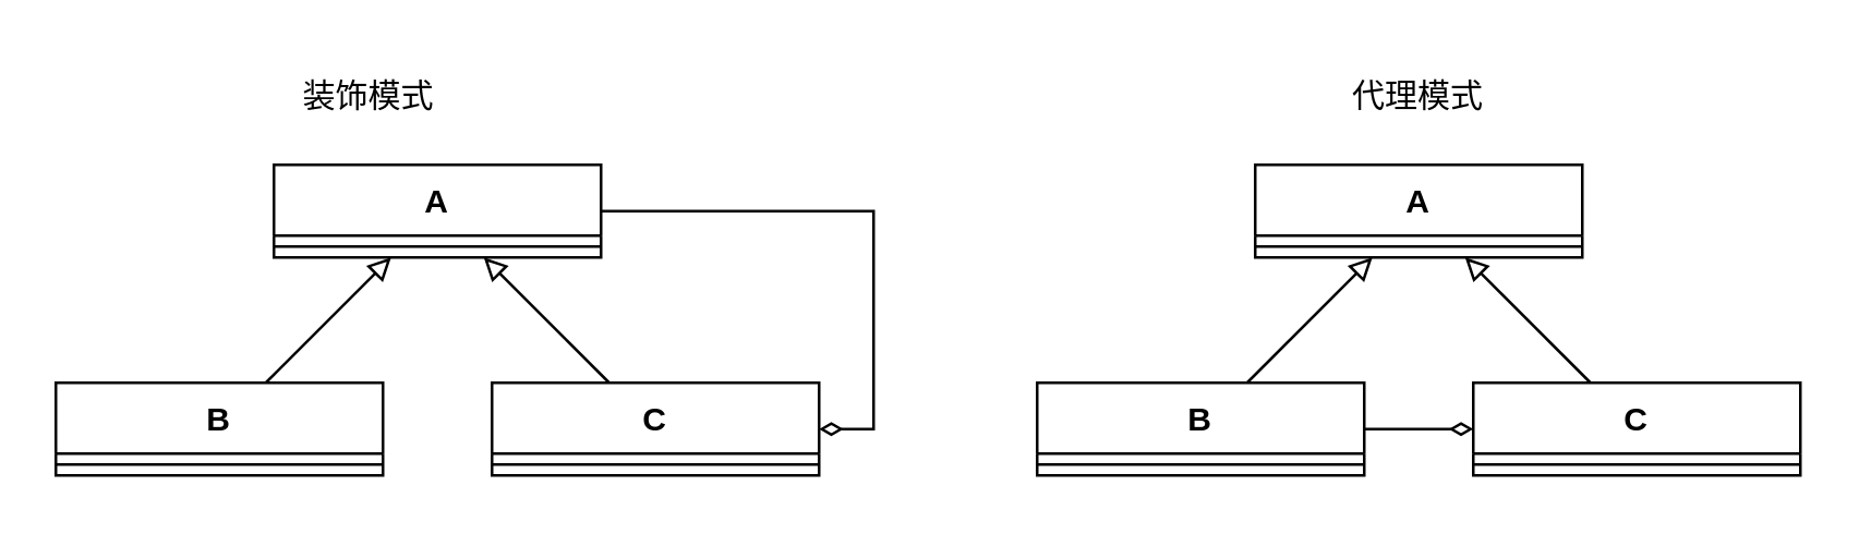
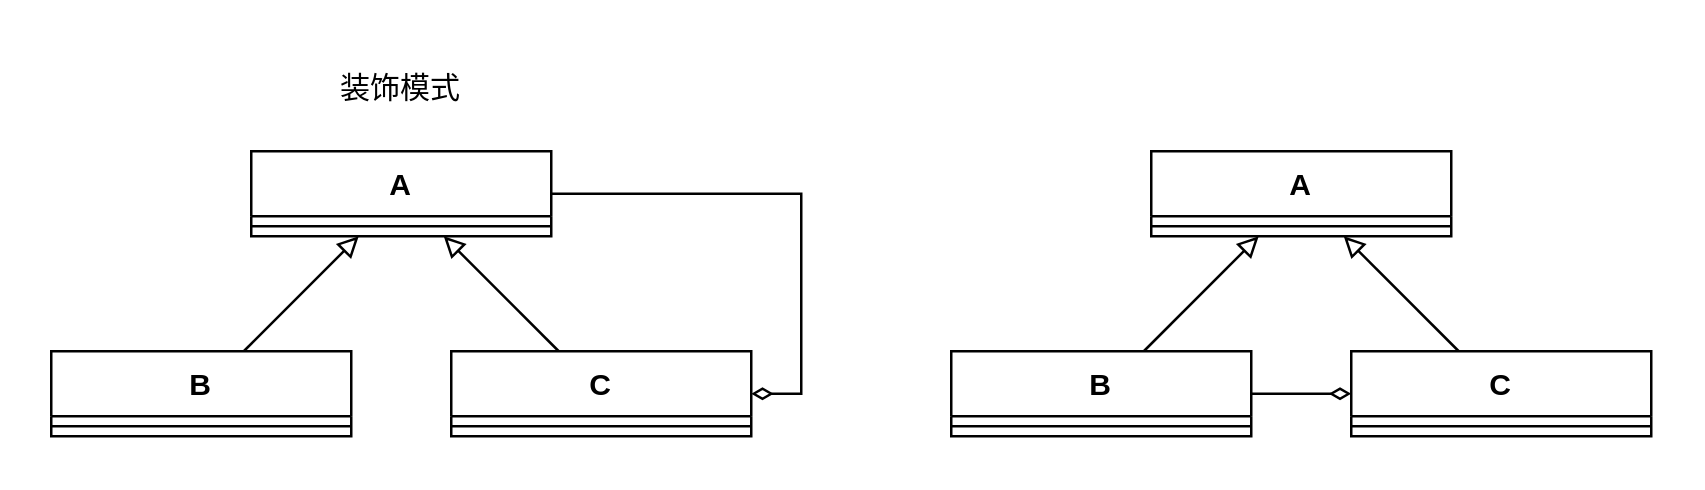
  <mxCell id="0" />
  <mxCell id="1" parent="0" />
  <mxCell id="2" style="edgeStyle=orthogonalEdgeStyle;rounded=0;orthogonalLoop=1;jettySize=auto;html=1;entryX=1;entryY=0.5;entryDx=0;entryDy=0;exitX=1;exitY=0.5;exitDx=0;exitDy=0;endArrow=diamondThin;endFill=0;" edge="1" parent="1" source="3" target="9"><mxGeometry relative="1" as="geometry" /></mxCell>
  <mxCell id="3" value="A" style="swimlane;fontStyle=1;align=center;verticalAlign=top;childLayout=stackLayout;horizontal=1;startSize=26;horizontalStack=0;resizeParent=1;resizeParentMax=0;resizeLast=0;collapsible=1;marginBottom=0;whiteSpace=wrap;html=1;" vertex="1" parent="1"><mxGeometry x="100" y="60" width="120" height="34" as="geometry" /></mxCell>
  <mxCell id="4" value="" style="line;strokeWidth=1;fillColor=none;align=left;verticalAlign=middle;spacingTop=-1;spacingLeft=3;spacingRight=3;rotatable=0;labelPosition=right;points=[];portConstraint=eastwest;strokeColor=inherit;" vertex="1" parent="3"><mxGeometry y="26" width="120" height="8" as="geometry" /></mxCell>
  <mxCell id="5" style="edgeStyle=none;rounded=0;orthogonalLoop=1;jettySize=auto;html=1;endArrow=block;endFill=0;" edge="1" parent="1" source="6" target="3"><mxGeometry relative="1" as="geometry" /></mxCell>
  <mxCell id="6" value="B" style="swimlane;fontStyle=1;align=center;verticalAlign=top;childLayout=stackLayout;horizontal=1;startSize=26;horizontalStack=0;resizeParent=1;resizeParentMax=0;resizeLast=0;collapsible=1;marginBottom=0;whiteSpace=wrap;html=1;" vertex="1" parent="1"><mxGeometry y="140" width="120" height="34" as="geometry" x="20" /></mxCell>
  <mxCell id="7" value="" style="line;strokeWidth=1;fillColor=none;align=left;verticalAlign=middle;spacingTop=-1;spacingLeft=3;spacingRight=3;rotatable=0;labelPosition=right;points=[];portConstraint=eastwest;strokeColor=inherit;" vertex="1" parent="6"><mxGeometry y="26" width="120" height="8" as="geometry" /></mxCell>
  <mxCell id="8" style="edgeStyle=none;rounded=0;orthogonalLoop=1;jettySize=auto;html=1;endArrow=block;endFill=0;" edge="1" parent="1" source="9" target="3"><mxGeometry relative="1" as="geometry" /></mxCell>
  <mxCell id="9" value="C" style="swimlane;fontStyle=1;align=center;verticalAlign=top;childLayout=stackLayout;horizontal=1;startSize=26;horizontalStack=0;resizeParent=1;resizeParentMax=0;resizeLast=0;collapsible=1;marginBottom=0;whiteSpace=wrap;html=1;" vertex="1" parent="1"><mxGeometry x="180" y="140" width="120" height="34" as="geometry" /></mxCell>
  <mxCell id="10" value="" style="line;strokeWidth=1;fillColor=none;align=left;verticalAlign=middle;spacingTop=-1;spacingLeft=3;spacingRight=3;rotatable=0;labelPosition=right;points=[];portConstraint=eastwest;strokeColor=inherit;" vertex="1" parent="9"><mxGeometry y="26" width="120" height="8" as="geometry" /></mxCell>
  <mxCell id="11" value="A" style="swimlane;fontStyle=1;align=center;verticalAlign=top;childLayout=stackLayout;horizontal=1;startSize=26;horizontalStack=0;resizeParent=1;resizeParentMax=0;resizeLast=0;collapsible=1;marginBottom=0;whiteSpace=wrap;html=1;" vertex="1" parent="1"><mxGeometry x="460" y="60" width="120" height="34" as="geometry" /></mxCell>
  <mxCell id="12" value="" style="line;strokeWidth=1;fillColor=none;align=left;verticalAlign=middle;spacingTop=-1;spacingLeft=3;spacingRight=3;rotatable=0;labelPosition=right;points=[];portConstraint=eastwest;strokeColor=inherit;" vertex="1" parent="11"><mxGeometry y="26" width="120" height="8" as="geometry" /></mxCell>
  <mxCell id="13" style="edgeStyle=none;rounded=0;orthogonalLoop=1;jettySize=auto;html=1;endArrow=block;endFill=0;" edge="1" source="15" target="11" parent="1"><mxGeometry relative="1" as="geometry" /></mxCell>
  <mxCell id="14" style="edgeStyle=none;rounded=0;orthogonalLoop=1;jettySize=auto;html=1;endArrow=diamondThin;endFill=0;" edge="1" parent="1" source="15" target="18"><mxGeometry relative="1" as="geometry" /></mxCell>
  <mxCell id="15" value="B" style="swimlane;fontStyle=1;align=center;verticalAlign=top;childLayout=stackLayout;horizontal=1;startSize=26;horizontalStack=0;resizeParent=1;resizeParentMax=0;resizeLast=0;collapsible=1;marginBottom=0;whiteSpace=wrap;html=1;" vertex="1" parent="1"><mxGeometry x="380" y="140" width="120" height="34" as="geometry" /></mxCell>
  <mxCell id="16" value="" style="line;strokeWidth=1;fillColor=none;align=left;verticalAlign=middle;spacingTop=-1;spacingLeft=3;spacingRight=3;rotatable=0;labelPosition=right;points=[];portConstraint=eastwest;strokeColor=inherit;" vertex="1" parent="15"><mxGeometry y="26" width="120" height="8" as="geometry" /></mxCell>
  <mxCell id="17" style="edgeStyle=none;rounded=0;orthogonalLoop=1;jettySize=auto;html=1;endArrow=block;endFill=0;" edge="1" source="18" target="11" parent="1"><mxGeometry relative="1" as="geometry" /></mxCell>
  <mxCell id="18" value="C" style="swimlane;fontStyle=1;align=center;verticalAlign=top;childLayout=stackLayout;horizontal=1;startSize=26;horizontalStack=0;resizeParent=1;resizeParentMax=0;resizeLast=0;collapsible=1;marginBottom=0;whiteSpace=wrap;html=1;" vertex="1" parent="1"><mxGeometry x="540" y="140" width="120" height="34" as="geometry" /></mxCell>
  <mxCell id="19" value="" style="line;strokeWidth=1;fillColor=none;align=left;verticalAlign=middle;spacingTop=-1;spacingLeft=3;spacingRight=3;rotatable=0;labelPosition=right;points=[];portConstraint=eastwest;strokeColor=inherit;" vertex="1" parent="18"><mxGeometry y="26" width="120" height="8" as="geometry" /></mxCell>
- <mxCell id="20" value="装饰模式" style="text;html=1;strokeColor=none;fillColor=none;align=center;verticalAlign=middle;whiteSpace=wrap;rounded=0;" vertex="1" parent="1"><mxGeometry x="105" y="20" width="60" height="30" as="geometry" /></mxCell>
- <mxCell id="21" value="代理模式" style="text;html=1;strokeColor=none;fillColor=none;align=center;verticalAlign=middle;whiteSpace=wrap;rounded=0;" vertex="1" parent="1"><mxGeometry x="490" y="20" width="60" height="30" as="geometry" /></mxCell>
+ <mxCell id="20" value="装饰模式" style="text;html=1;strokeColor=none;fillColor=none;align=center;verticalAlign=middle;whiteSpace=wrap;rounded=0;" vertex="1" parent="1"><mxGeometry x="130" y="20" width="60" height="30" as="geometry" /></mxCell>
